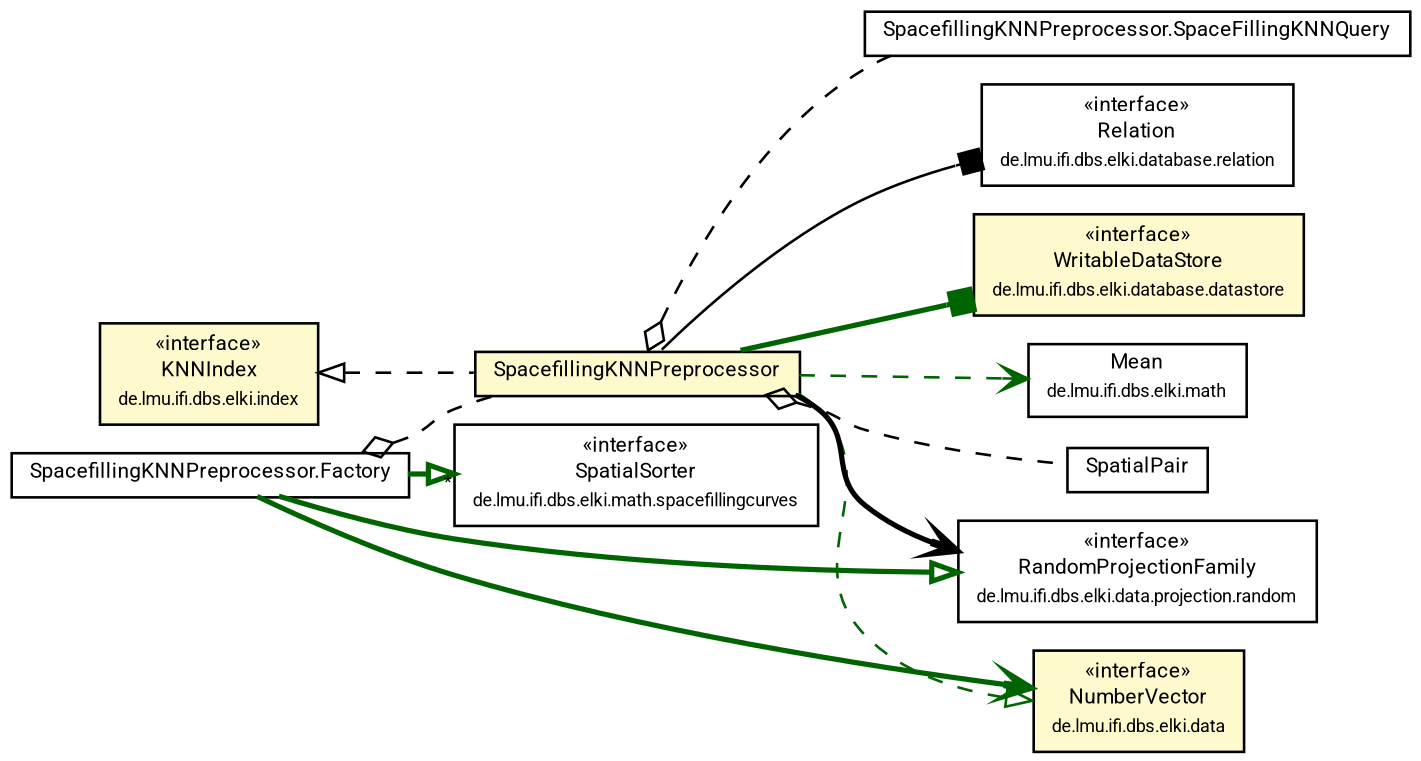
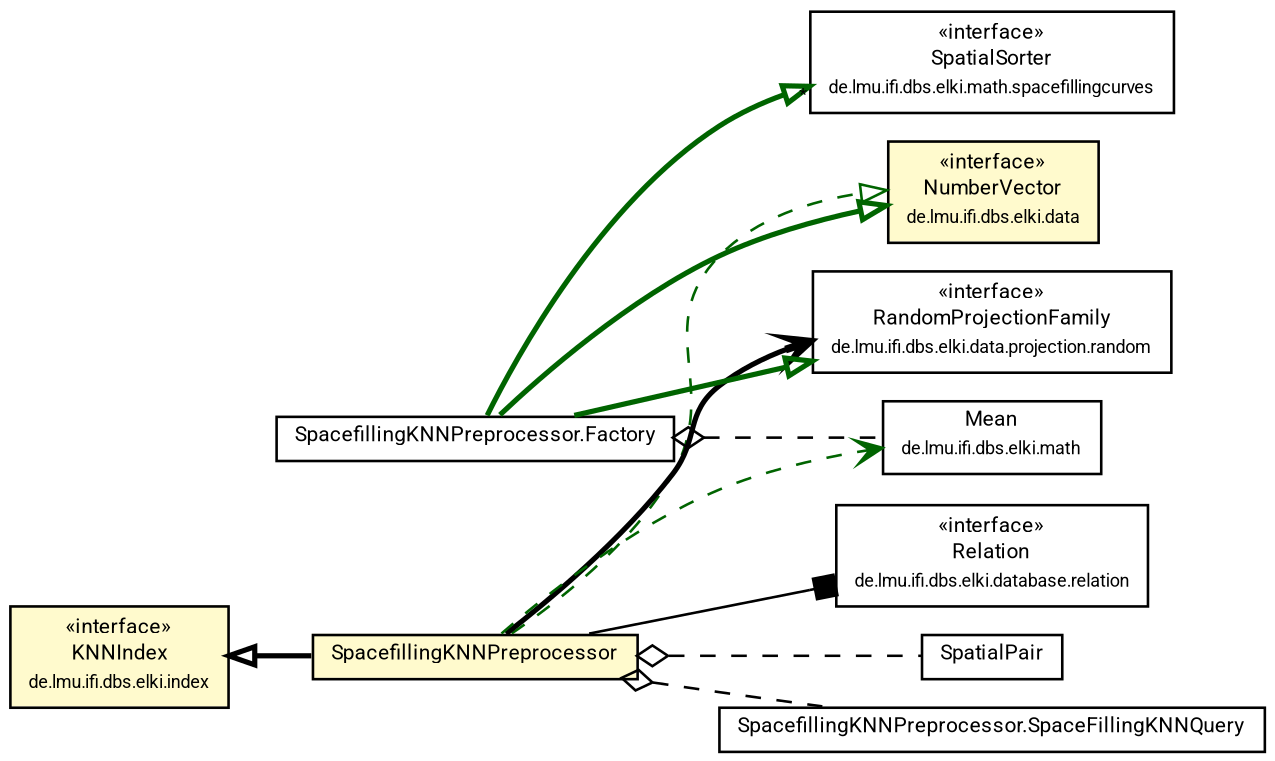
  digraph {
    nodesep=0.15
    rankdir=LR
    ranksep=0.25
    node [fontcolor=black fontname=Roboto fontsize=8 margin=0 shape=plaintext]
    edge [color=black fontname=Roboto fontsize=7 labelfontname=Roboto labelfontsize=7 style=bold weight=1 arrowhead=onormal]
    n1 [height=0 label=<<table title="de.lmu.ifi.dbs.elki.index.KNNIndex" border="0" cellborder="1" cellspacing="0" cellpadding="2" bgcolor="LemonChiffon" href="../../KNNIndex.html" target="_parent"> 		<tr><td><table border="0" cellspacing="0" cellpadding="1"> 		<tr><td align="center" balign="center"> &#171;interface&#187; </td></tr> 		<tr><td align="center" balign="center"> <font face="Roboto">KNNIndex</font> </td></tr> 		<tr><td align="center" balign="center"> <font face="Roboto" point-size="7.0">de.lmu.ifi.dbs.elki.index</font> </td></tr> 		</table></td></tr> 		</table>> width=0]
    n2 [height=0 label=<<table title="de.lmu.ifi.dbs.elki.index.preprocessed.knn.SpacefillingKNNPreprocessor" border="0" cellborder="1" cellspacing="0" cellpadding="2" bgcolor="lemonChiffon" href="SpacefillingKNNPreprocessor.html" target="_parent"> 		<tr><td><table border="0" cellspacing="0" cellpadding="1"> 		<tr><td align="center" balign="center"> <font face="Roboto">SpacefillingKNNPreprocessor</font> </td></tr> 		</table></td></tr> 		</table>> width=0]
    n3 [height=0 label=<<table title="de.lmu.ifi.dbs.elki.database.relation.Relation" border="0" cellborder="1" cellspacing="0" cellpadding="2" href="../../../database/relation/Relation.html" target="_parent"> 		<tr><td><table border="0" cellspacing="0" cellpadding="1"> 		<tr><td align="center" balign="center"> &#171;interface&#187; </td></tr> 		<tr><td align="center" balign="center"> <font face="Roboto">Relation</font> </td></tr> 		<tr><td align="center" balign="center"> <font face="Roboto" point-size="7.0">de.lmu.ifi.dbs.elki.database.relation</font> </td></tr> 		</table></td></tr> 		</table>> width=0]
    n4 [height=0 label=<<table title="de.lmu.ifi.dbs.elki.data.NumberVector" border="0" cellborder="1" cellspacing="0" cellpadding="2" bgcolor="LemonChiffon" href="../../../data/NumberVector.html" target="_parent"> 		<tr><td><table border="0" cellspacing="0" cellpadding="1"> 		<tr><td align="center" balign="center"> &#171;interface&#187; </td></tr> 		<tr><td align="center" balign="center"> <font face="Roboto">NumberVector</font> </td></tr> 		<tr><td align="center" balign="center"> <font face="Roboto" point-size="7.0">de.lmu.ifi.dbs.elki.data</font> </td></tr> 		</table></td></tr> 		</table>> width=0]
    n5 [height=0 label=<<table title="de.lmu.ifi.dbs.elki.data.projection.random.RandomProjectionFamily" border="0" cellborder="1" cellspacing="0" cellpadding="2" href="../../../data/projection/random/RandomProjectionFamily.html" target="_parent"> 		<tr><td><table border="0" cellspacing="0" cellpadding="1"> 		<tr><td align="center" balign="center"> &#171;interface&#187; </td></tr> 		<tr><td align="center" balign="center"> <font face="Roboto">RandomProjectionFamily</font> </td></tr> 		<tr><td align="center" balign="center"> <font face="Roboto" point-size="7.0">de.lmu.ifi.dbs.elki.data.projection.random</font> </td></tr> 		</table></td></tr> 		</table>> width=0]
-   n6 [height=0 label=<<table title="de.lmu.ifi.dbs.elki.database.datastore.WritableDataStore" border="0" cellborder="1" cellspacing="0" cellpadding="2" bgcolor="LemonChiffon" href="../../../database/datastore/WritableDataStore.html" target="_parent"> 		<tr><td><table border="0" cellspacing="0" cellpadding="1"> 		<tr><td align="center" balign="center"> &#171;interface&#187; </td></tr> 		<tr><td align="center" balign="center"> <font face="Roboto">WritableDataStore</font> </td></tr> 		<tr><td align="center" balign="center"> <font face="Roboto" point-size="7.0">de.lmu.ifi.dbs.elki.database.datastore</font> </td></tr> 		</table></td></tr> 		</table>> width=0]
    n7 [height=0 label=<<table title="de.lmu.ifi.dbs.elki.math.Mean" border="0" cellborder="1" cellspacing="0" cellpadding="2" href="../../../math/Mean.html" target="_parent"> 		<tr><td><table border="0" cellspacing="0" cellpadding="1"> 		<tr><td align="center" balign="center"> <font face="Roboto">Mean</font> </td></tr> 		<tr><td align="center" balign="center"> <font face="Roboto" point-size="7.0">de.lmu.ifi.dbs.elki.math</font> </td></tr> 		</table></td></tr> 		</table>> width=0]
    n8 [height=0 label=<<table title="de.lmu.ifi.dbs.elki.index.preprocessed.knn.SpatialPair" border="0" cellborder="1" cellspacing="0" cellpadding="2" href="SpatialPair.html" target="_parent"> 		<tr><td><table border="0" cellspacing="0" cellpadding="1"> 		<tr><td align="center" balign="center"> <font face="Roboto">SpatialPair</font> </td></tr> 		</table></td></tr> 		</table>> width=0]
    n9 [height=0 label=<<table title="de.lmu.ifi.dbs.elki.index.preprocessed.knn.SpacefillingKNNPreprocessor.SpaceFillingKNNQuery" border="0" cellborder="1" cellspacing="0" cellpadding="2" href="SpacefillingKNNPreprocessor.SpaceFillingKNNQuery.html" target="_parent"> 		<tr><td><table border="0" cellspacing="0" cellpadding="1"> 		<tr><td align="center" balign="center"> <font face="Roboto">SpacefillingKNNPreprocessor.SpaceFillingKNNQuery</font> </td></tr> 		</table></td></tr> 		</table>> width=0]
    n10 [height=0 label=<<table title="de.lmu.ifi.dbs.elki.math.spacefillingcurves.SpatialSorter" border="0" cellborder="1" cellspacing="0" cellpadding="2" href="../../../math/spacefillingcurves/SpatialSorter.html" target="_parent"> 		<tr><td><table border="0" cellspacing="0" cellpadding="1"> 		<tr><td align="center" balign="center"> &#171;interface&#187; </td></tr> 		<tr><td align="center" balign="center"> <font face="Roboto">SpatialSorter</font> </td></tr> 		<tr><td align="center" balign="center"> <font face="Roboto" point-size="7.0">de.lmu.ifi.dbs.elki.math.spacefillingcurves</font> </td></tr> 		</table></td></tr> 		</table>> width=0]
    n11 [height=0 label=<<table title="de.lmu.ifi.dbs.elki.index.preprocessed.knn.SpacefillingKNNPreprocessor.Factory" border="0" cellborder="1" cellspacing="0" cellpadding="2" href="SpacefillingKNNPreprocessor.Factory.html" target="_parent"> 		<tr><td><table border="0" cellspacing="0" cellpadding="1"> 		<tr><td align="center" balign="center"> <font face="Roboto">SpacefillingKNNPreprocessor.Factory</font> </td></tr> 		</table></td></tr> 		</table>> width=0]
-   n1 -> n2 [arrowtail=empty dir=back style=dashed weight=9 arrowhead=""]
+   n1 -> n2 [arrowtail=empty dir=back weight=9 arrowhead=""]
    n2 -> n3 [arrowhead=box style=solid]
    n2 -> n4 [color=darkgreen style=dashed weight=0]
    n2 -> n5 [arrowhead=vee]
-   n2 -> n6 [arrowhead=box color=darkgreen]
    n2 -> n7 [arrowhead=vee color=darkgreen style=dashed]
    n2 -> n8 [arrowhead=none arrowtail=ediamond dir=back style=dashed weight=4]
    n2 -> n9 [arrowhead=none arrowtail=ediamond dir=back style=dashed weight=4]
-   n11 -> n2 [arrowhead=none arrowtail=ediamond dir=back style=dashed weight=4]
-   n11 -> n4 [arrowhead=vee color=darkgreen weight=0]
+   n11 -> n7 [arrowhead=none arrowtail=ediamond dir=back style=dashed weight=4]
+   n11 -> n4 [color=darkgreen weight=0]
    n11 -> n5 [color=darkgreen]
    n11 -> n10 [color=darkgreen headlabel="*"]
  }
